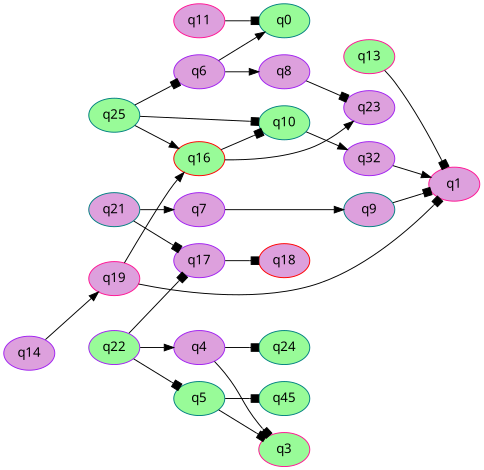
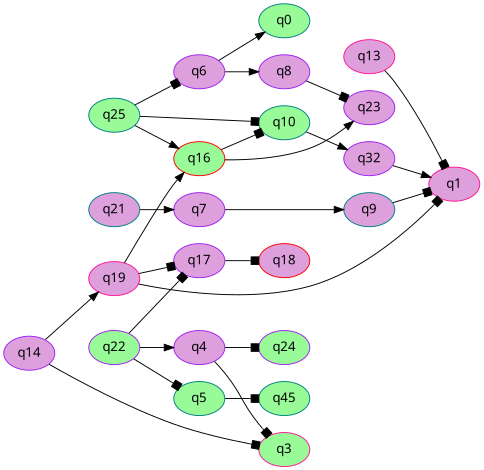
  digraph {
    fontname="Noto Sans"
    rankdir=LR
    node [color=purple fillcolor=plum fontname="Noto Sans" style=filled]
    edge [arrowhead=box fontname="Noto Sans"]
    q10 [color=teal fillcolor=palegreen initial=1]
    n2 [label=q32]
    q6
    q0 [color=teal fillcolor=palegreen]
    q8
    q1 [color=deeppink]
    q14 [final=1]
    q3 [color=deeppink fillcolor=palegreen]
    q19 [color=deeppink]
    q16 [color=red fillcolor=palegreen]
    q17
    q4
-   q24 [color=teal fillcolor=palegreen]
+   q24 [fillcolor=palegreen]
    q5 [color=teal fillcolor=palegreen]
    n15 [color=teal fillcolor=palegreen label=q45]
    q23
    q7
    q9 [color=teal]
-   q11 [color=deeppink]
-   q13 [color=deeppink fillcolor=palegreen]
+   q13 [color=deeppink]
    q18 [color=red]
    q21 [color=teal]
    q22 [fillcolor=palegreen]
    q25 [color=teal fillcolor=palegreen]
    q10 -> n2 [arrowhead=normal]
    n2 -> q1 [arrowhead=normal]
    q6 -> q0 [arrowhead=normal]
    q6 -> q8 [arrowhead=normal]
    q8 -> q23
-   q5 -> q3
+   q14 -> q3
    q14 -> q19 [arrowhead=normal]
    q19 -> q1
    q19 -> q16 [arrowhead=normal]
-   q21 -> q17
+   q19 -> q17
    q16 -> q10
    q16 -> q23 [arrowhead=normal]
    q17 -> q18
    q4 -> q3
    q4 -> q24
    q5 -> n15
    q7 -> q9 [arrowhead=normal]
    q9 -> q1
-   q11 -> q0
    q13 -> q1
    q21 -> q7 [arrowhead=normal]
    q22 -> q17
    q22 -> q4 [arrowhead=normal]
    q22 -> q5
    q25 -> q10
    q25 -> q6
    q25 -> q16 [arrowhead=normal]
  }
